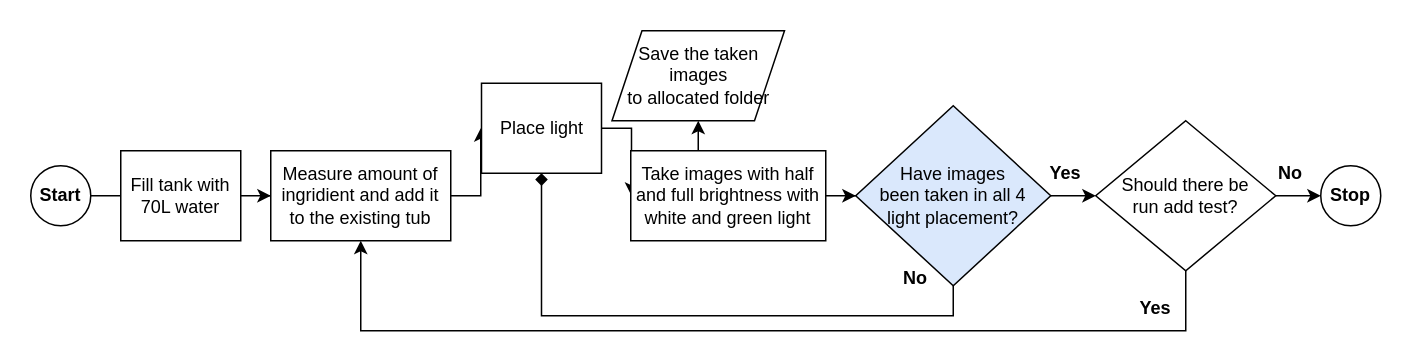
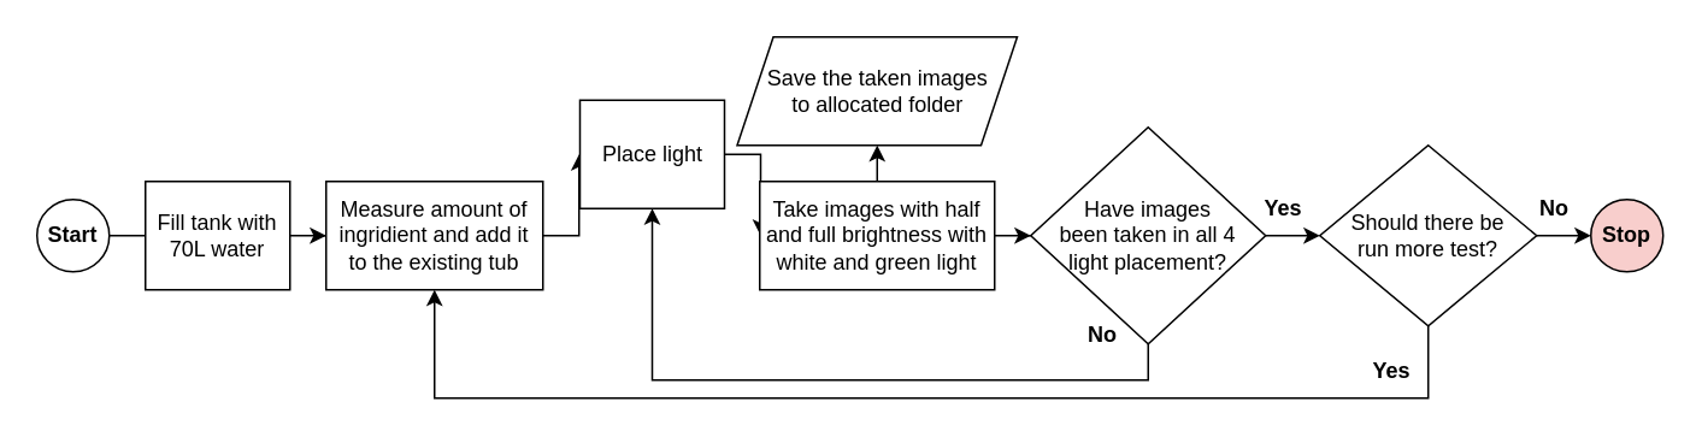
  <mxCell id="0" />
  <mxCell id="1" parent="0" />
  <mxCell id="2" value="" style="edgeStyle=orthogonalEdgeStyle;rounded=0;orthogonalLoop=1;jettySize=auto;html=1;endArrow=none;" edge="1" parent="1" source="3" target="5"><mxGeometry relative="1" as="geometry" /></mxCell>
  <mxCell id="3" value="&lt;b&gt;Start&lt;/b&gt;" style="ellipse;whiteSpace=wrap;html=1;aspect=fixed;" vertex="1" parent="1"><mxGeometry x="20" y="110" width="40" height="40" as="geometry" /></mxCell>
  <mxCell id="4" value="" style="edgeStyle=orthogonalEdgeStyle;rounded=0;orthogonalLoop=1;jettySize=auto;html=1;" edge="1" parent="1" source="5" target="7"><mxGeometry relative="1" as="geometry" /></mxCell>
  <mxCell id="5" value="Fill tank with 70L water" style="whiteSpace=wrap;html=1;" vertex="1" parent="1"><mxGeometry x="80" y="100" width="80" height="60" as="geometry" /></mxCell>
  <mxCell id="6" value="" style="edgeStyle=orthogonalEdgeStyle;rounded=0;orthogonalLoop=1;jettySize=auto;html=1;" edge="1" parent="1" source="7" target="9"><mxGeometry relative="1" as="geometry" /></mxCell>
  <mxCell id="7" value="Measure amount of ingridient and add it to the existing tub" style="whiteSpace=wrap;html=1;" vertex="1" parent="1"><mxGeometry x="180" y="100" width="120" height="60" as="geometry" /></mxCell>
  <mxCell id="8" value="" style="edgeStyle=orthogonalEdgeStyle;rounded=0;orthogonalLoop=1;jettySize=auto;html=1;" edge="1" parent="1" source="9" target="12"><mxGeometry relative="1" as="geometry" /></mxCell>
  <mxCell id="9" value="Place light" style="whiteSpace=wrap;html=1;" vertex="1" parent="1"><mxGeometry x="320.5" y="55" width="80" height="60" as="geometry" /></mxCell>
  <mxCell id="10" value="" style="edgeStyle=orthogonalEdgeStyle;rounded=0;orthogonalLoop=1;jettySize=auto;html=1;" edge="1" parent="1" source="12" target="15"><mxGeometry relative="1" as="geometry" /></mxCell>
  <mxCell id="11" style="edgeStyle=orthogonalEdgeStyle;rounded=0;orthogonalLoop=1;jettySize=auto;html=1;exitX=0.5;exitY=0;exitDx=0;exitDy=0;entryX=0.5;entryY=1;entryDx=0;entryDy=0;" edge="1" parent="1" source="12" target="16"><mxGeometry relative="1" as="geometry" /></mxCell>
  <mxCell id="12" value="Take images with half and full brightness with white and green light" style="whiteSpace=wrap;html=1;" vertex="1" parent="1"><mxGeometry x="420" y="100" width="130" height="60" as="geometry" /></mxCell>
- <mxCell id="13" style="edgeStyle=orthogonalEdgeStyle;rounded=0;orthogonalLoop=1;jettySize=auto;html=1;exitX=0.5;exitY=1;exitDx=0;exitDy=0;entryX=0.5;entryY=1;entryDx=0;entryDy=0;endArrow=diamond;" edge="1" parent="1" source="15" target="9"><mxGeometry relative="1" as="geometry" /></mxCell>
+ <mxCell id="13" style="edgeStyle=orthogonalEdgeStyle;rounded=0;orthogonalLoop=1;jettySize=auto;html=1;exitX=0.5;exitY=1;exitDx=0;exitDy=0;entryX=0.5;entryY=1;entryDx=0;entryDy=0;" edge="1" parent="1" source="15" target="9"><mxGeometry relative="1" as="geometry" /></mxCell>
  <mxCell id="14" style="edgeStyle=orthogonalEdgeStyle;rounded=0;orthogonalLoop=1;jettySize=auto;html=1;exitX=1;exitY=0.5;exitDx=0;exitDy=0;entryX=0;entryY=0.5;entryDx=0;entryDy=0;" edge="1" parent="1" source="15" target="21"><mxGeometry relative="1" as="geometry" /></mxCell>
- <mxCell id="15" value="Have images &lt;br&gt;been taken in all 4 &lt;br&gt;light placement?" style="rhombus;whiteSpace=wrap;html=1;fillColor=#dae8fc;" vertex="1" parent="1"><mxGeometry x="570" y="70" width="130" height="120" as="geometry" /></mxCell>
- <mxCell id="16" value="Save the taken images &lt;br&gt;to allocated folder" style="shape=parallelogram;perimeter=parallelogramPerimeter;whiteSpace=wrap;html=1;fixedSize=1;" vertex="1" parent="1"><mxGeometry x="407.5" y="20" width="115" height="60" as="geometry" /></mxCell>
+ <mxCell id="15" value="Have images &lt;br&gt;been taken in all 4 &lt;br&gt;light placement?" style="rhombus;whiteSpace=wrap;html=1;" vertex="1" parent="1"><mxGeometry x="570" y="70" width="130" height="120" as="geometry" /></mxCell>
+ <mxCell id="16" value="Save the taken images &lt;br&gt;to allocated folder" style="shape=parallelogram;perimeter=parallelogramPerimeter;whiteSpace=wrap;html=1;fixedSize=1;" vertex="1" parent="1"><mxGeometry x="407.5" y="20" width="155" height="60" as="geometry" /></mxCell>
  <mxCell id="17" value="&lt;b&gt;No&lt;/b&gt;" style="text;html=1;align=center;verticalAlign=middle;whiteSpace=wrap;rounded=0;" vertex="1" parent="1"><mxGeometry x="580" y="170" width="60" height="30" as="geometry" /></mxCell>
  <mxCell id="18" value="&lt;b&gt;Yes&lt;/b&gt;" style="text;html=1;align=center;verticalAlign=middle;whiteSpace=wrap;rounded=0;" vertex="1" parent="1"><mxGeometry x="680" y="100" width="60" height="30" as="geometry" /></mxCell>
  <mxCell id="19" style="edgeStyle=orthogonalEdgeStyle;rounded=0;orthogonalLoop=1;jettySize=auto;html=1;exitX=0.5;exitY=1;exitDx=0;exitDy=0;entryX=0.5;entryY=1;entryDx=0;entryDy=0;" edge="1" parent="1" source="21" target="7"><mxGeometry relative="1" as="geometry"><Array as="points"><mxPoint x="790" y="220" /><mxPoint x="240" y="220" /></Array></mxGeometry></mxCell>
  <mxCell id="20" value="" style="edgeStyle=orthogonalEdgeStyle;rounded=0;orthogonalLoop=1;jettySize=auto;html=1;" edge="1" parent="1" source="21" target="23"><mxGeometry relative="1" as="geometry" /></mxCell>
- <mxCell id="21" value="Should there be &lt;br&gt;run add test?" style="rhombus;whiteSpace=wrap;html=1;" vertex="1" parent="1"><mxGeometry x="730" y="80" width="120" height="100" as="geometry" /></mxCell>
+ <mxCell id="21" value="Should there be &lt;br&gt;run more test?" style="rhombus;whiteSpace=wrap;html=1;" vertex="1" parent="1"><mxGeometry x="730" y="80" width="120" height="100" as="geometry" /></mxCell>
  <mxCell id="22" value="&lt;b&gt;Yes&lt;/b&gt;" style="text;html=1;align=center;verticalAlign=middle;whiteSpace=wrap;rounded=0;" vertex="1" parent="1"><mxGeometry x="740" y="190" width="60" height="30" as="geometry" /></mxCell>
- <mxCell id="23" value="&lt;b&gt;Stop&lt;/b&gt;" style="ellipse;whiteSpace=wrap;html=1;aspect=fixed;" vertex="1" parent="1"><mxGeometry x="880" y="110" width="40" height="40" as="geometry" /></mxCell>
+ <mxCell id="23" value="&lt;b&gt;Stop&lt;/b&gt;" style="ellipse;whiteSpace=wrap;html=1;aspect=fixed;fillColor=#f8cecc;" vertex="1" parent="1"><mxGeometry x="880" y="110" width="40" height="40" as="geometry" /></mxCell>
  <mxCell id="24" value="&lt;b&gt;No&lt;/b&gt;" style="text;html=1;align=center;verticalAlign=middle;whiteSpace=wrap;rounded=0;" vertex="1" parent="1"><mxGeometry x="830" y="100" width="60" height="30" as="geometry" /></mxCell>
